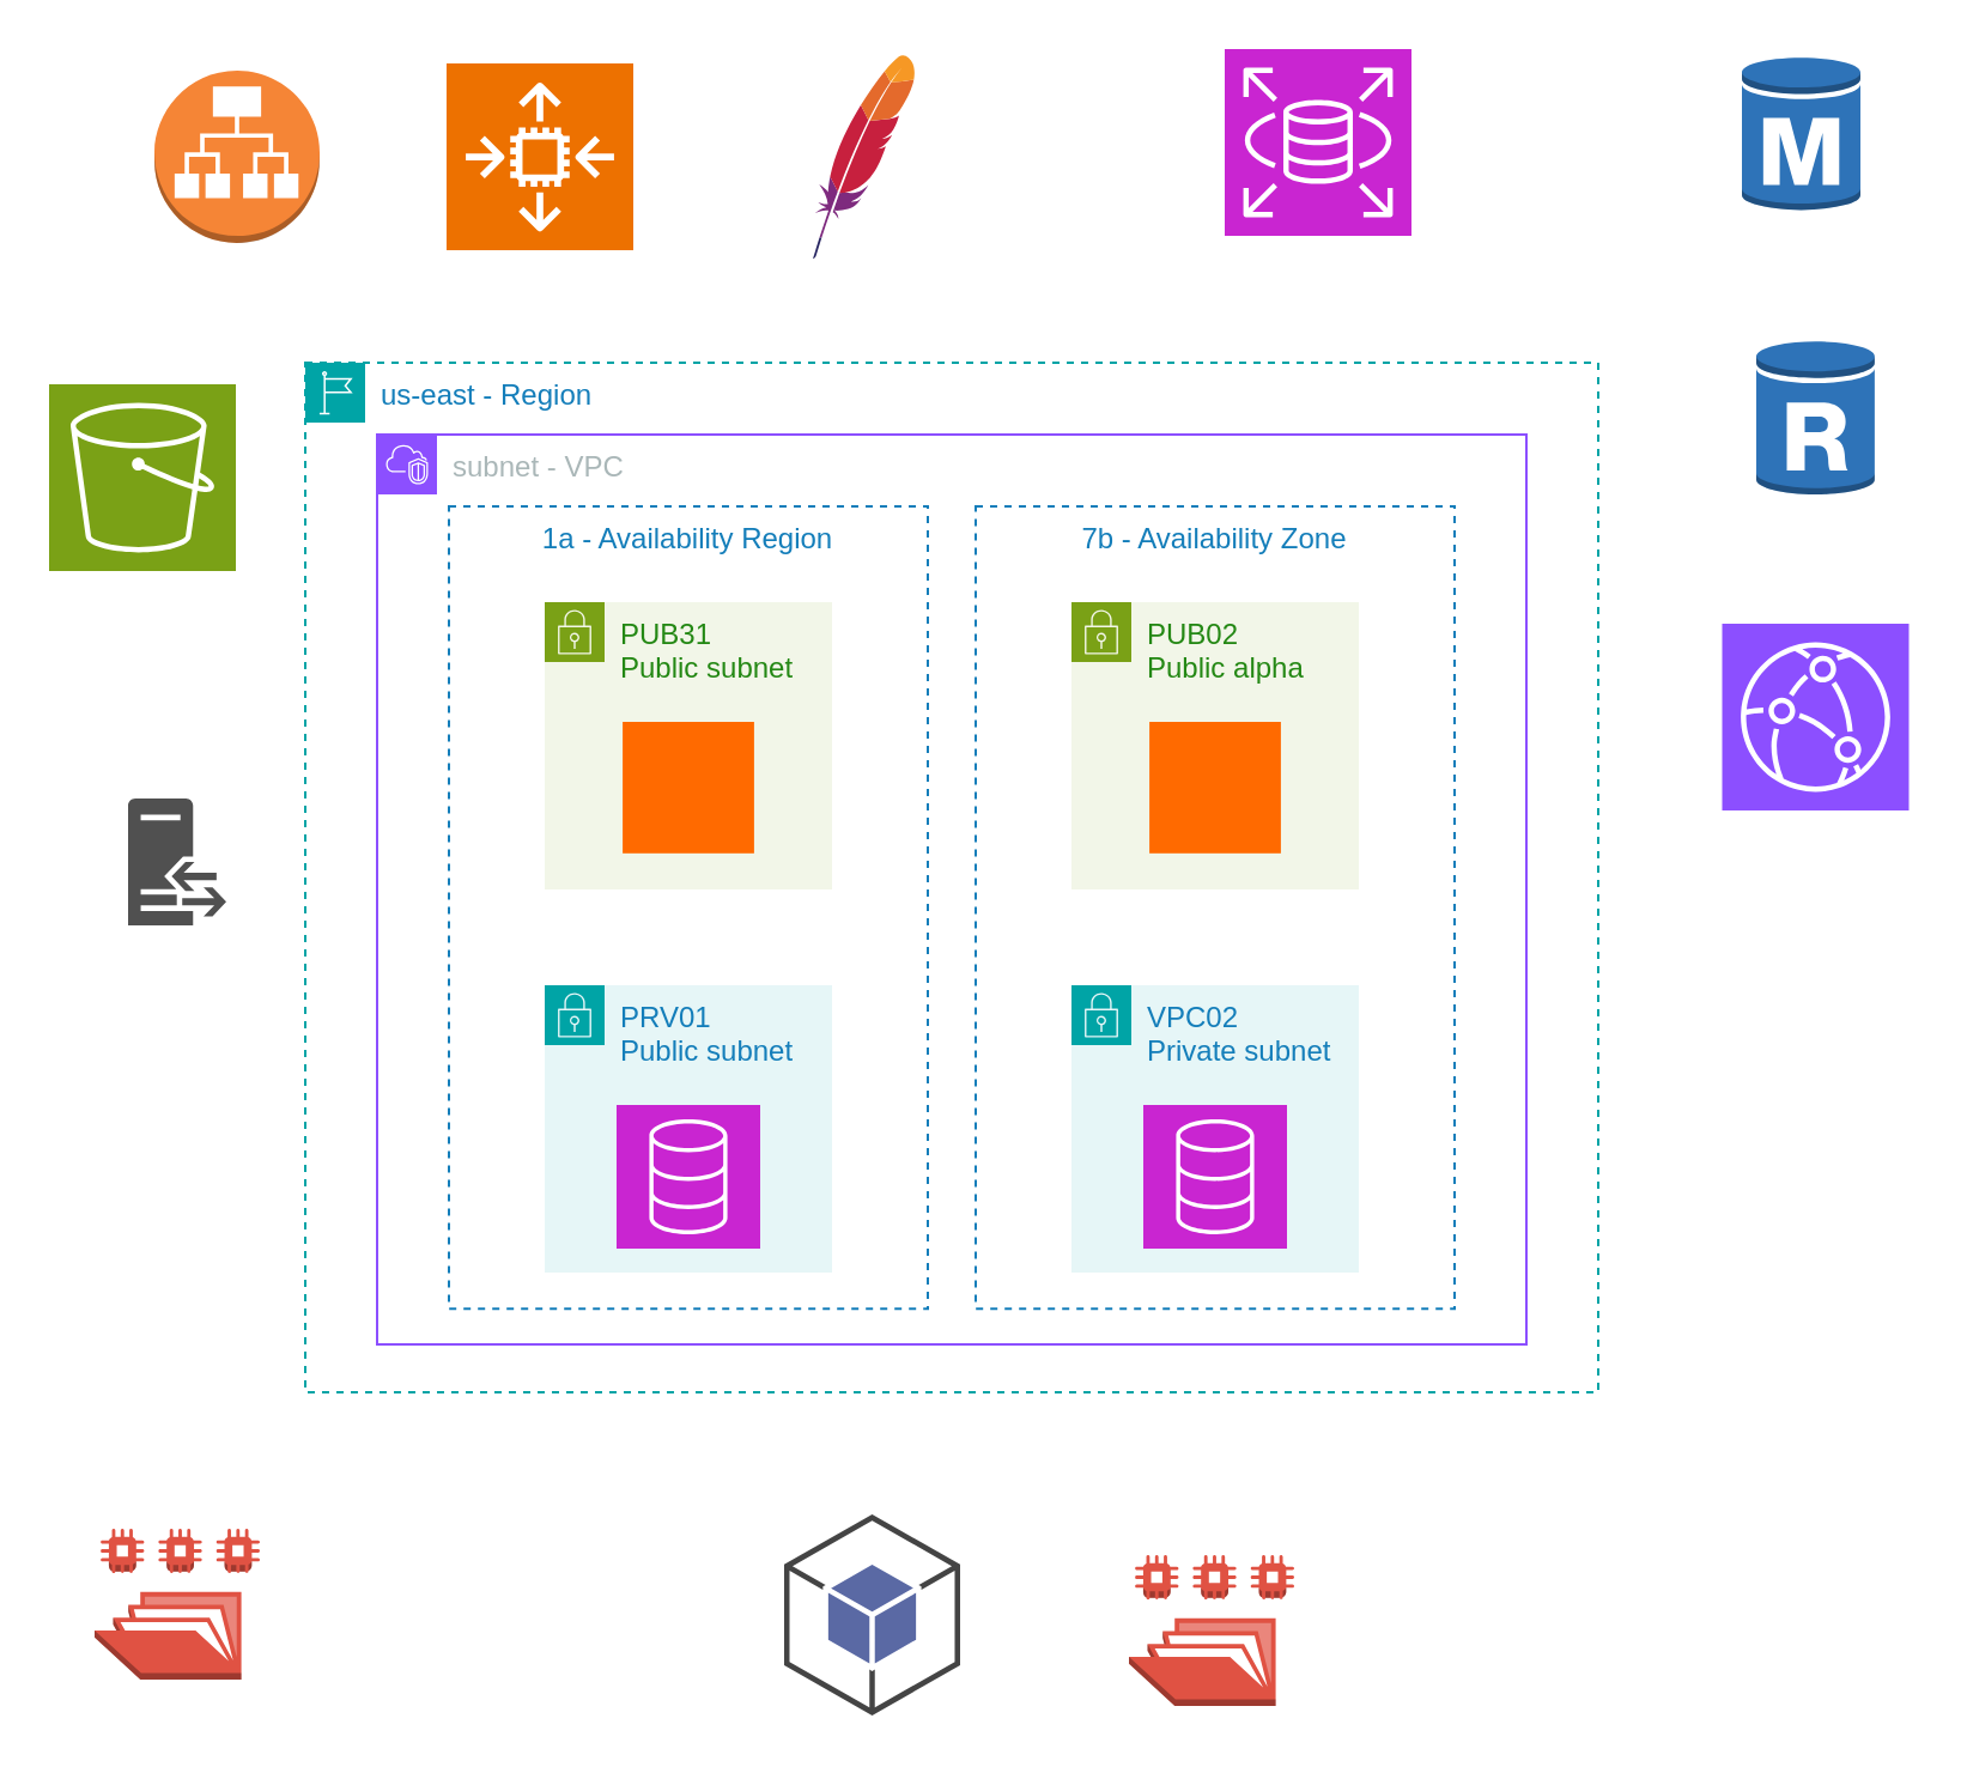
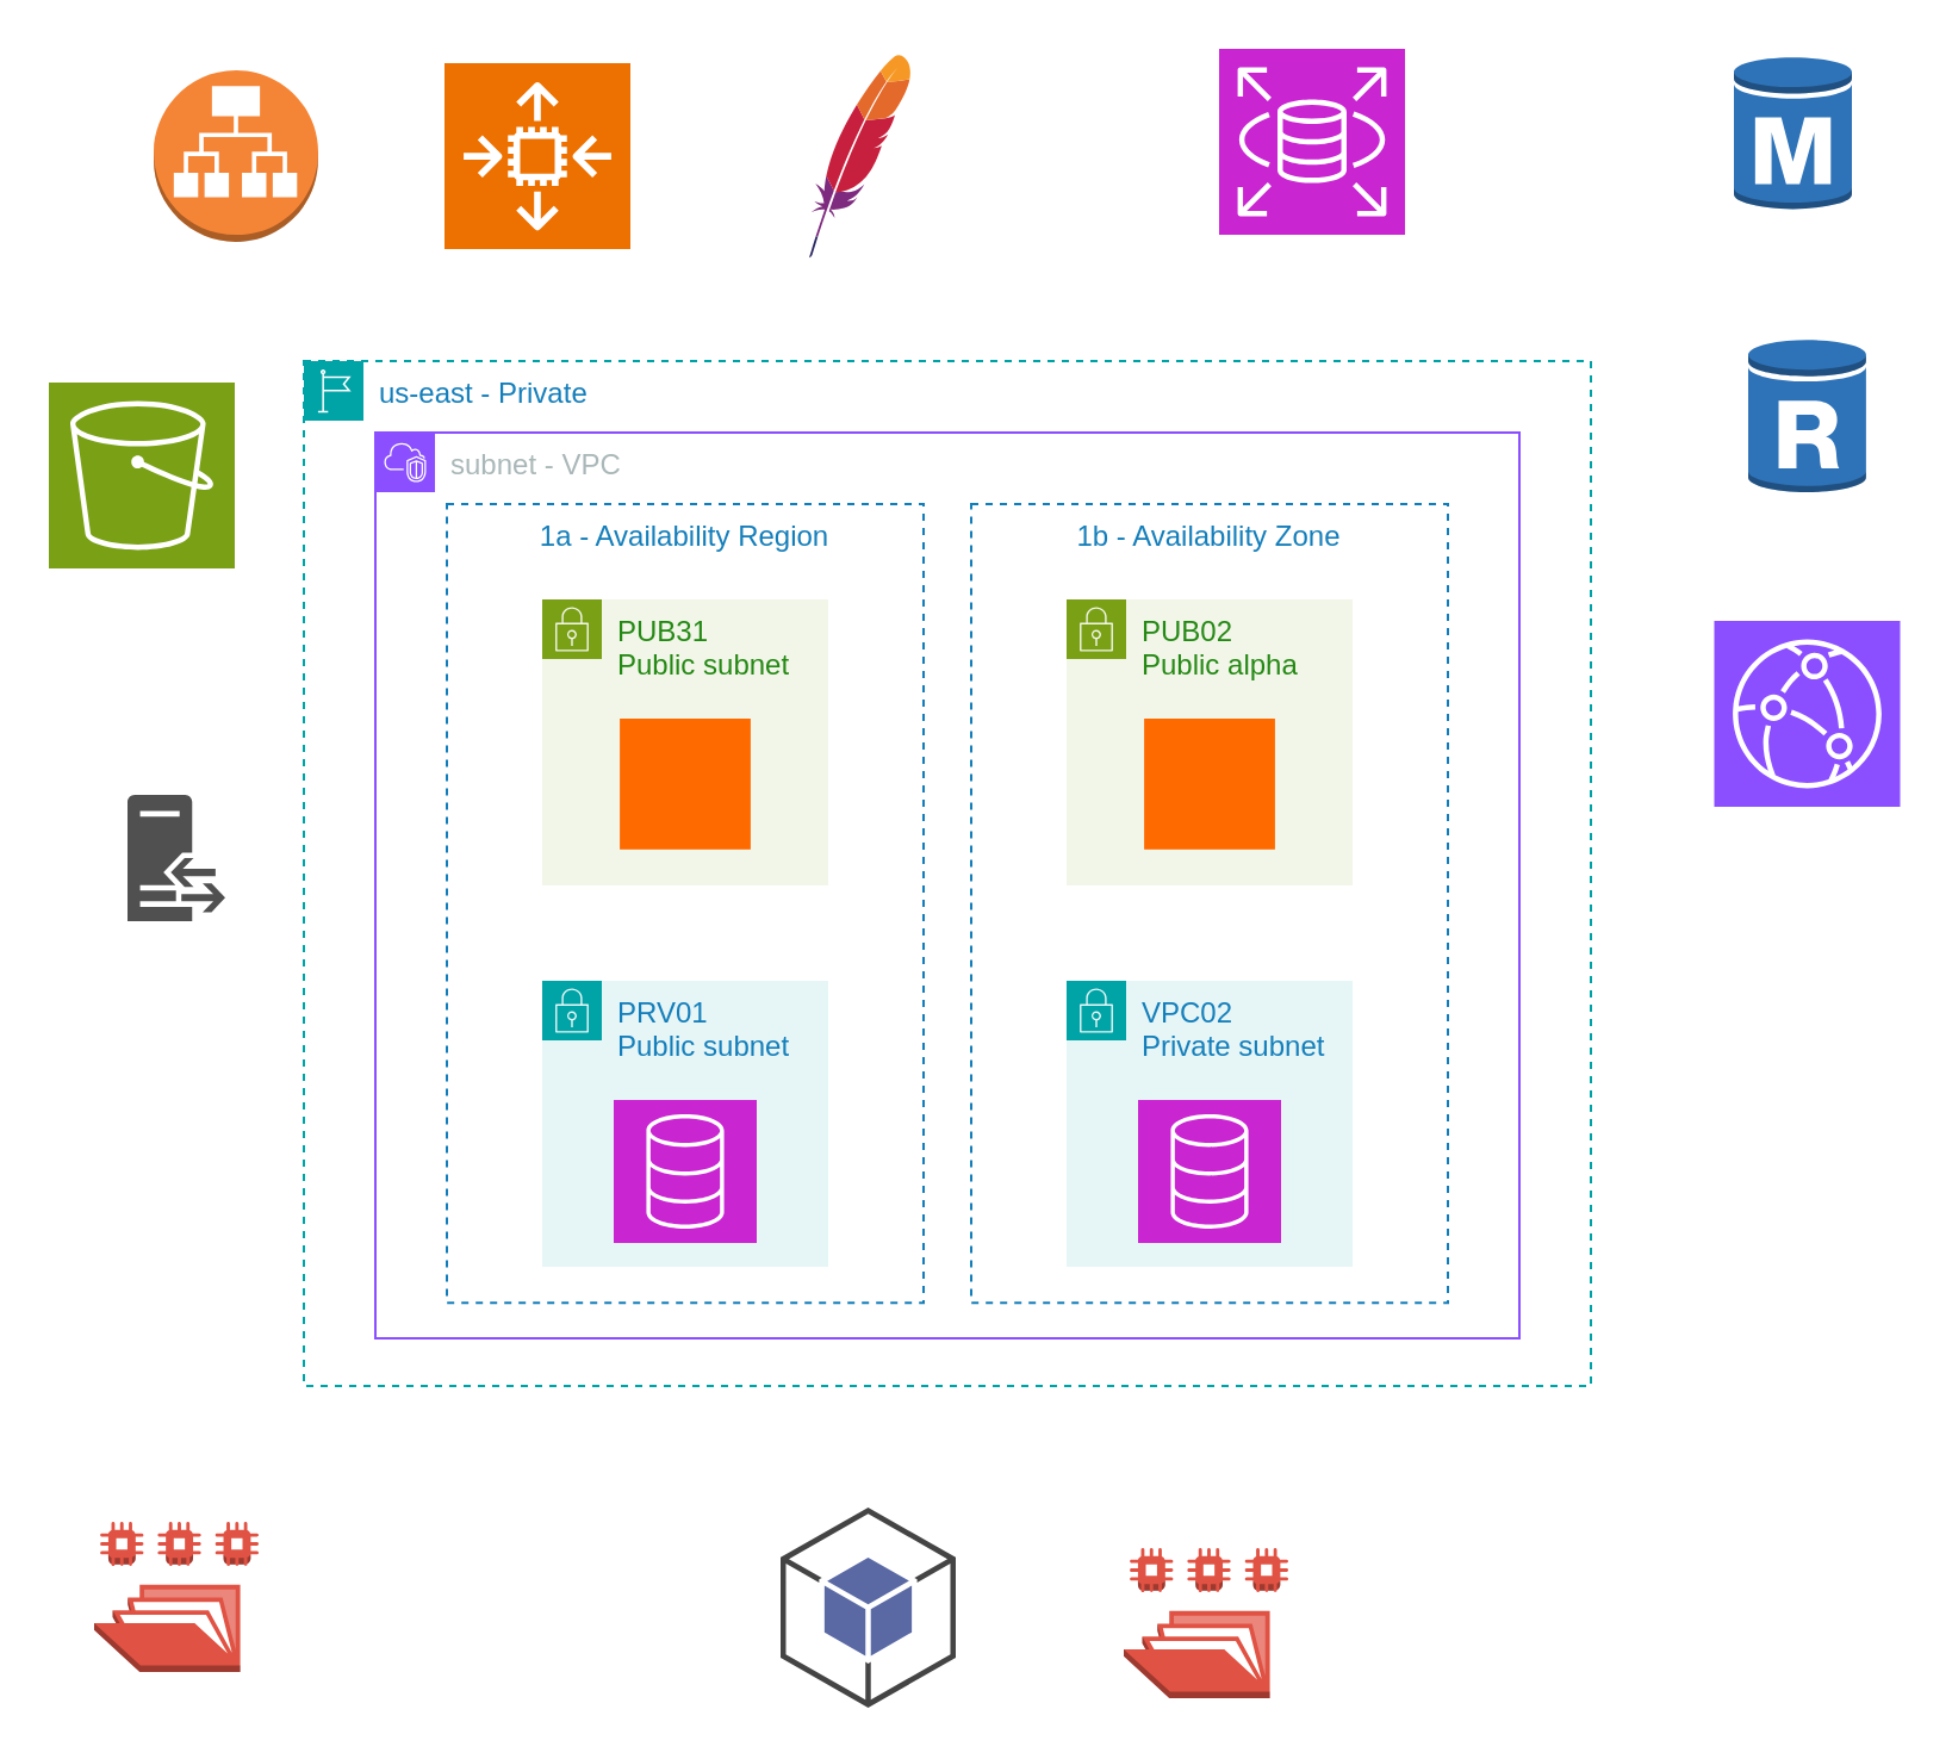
  <mxCell id="0" />
  <mxCell id="1" parent="0" />
  <mxCell id="2" value="" style="group" parent="1" vertex="1" connectable="0"><mxGeometry x="127" y="151" width="540" height="430" as="geometry" /></mxCell>
- <mxCell id="3" value="us-east - Region" style="points=[[0,0],[0.25,0],[0.5,0],[0.75,0],[1,0],[1,0.25],[1,0.5],[1,0.75],[1,1],[0.75,1],[0.5,1],[0.25,1],[0,1],[0,0.75],[0,0.5],[0,0.25]];outlineConnect=0;gradientColor=none;html=1;whiteSpace=wrap;fontSize=12;fontStyle=0;container=1;pointerEvents=0;collapsible=0;recursiveResize=0;shape=mxgraph.aws4.group;grIcon=mxgraph.aws4.group_region;strokeColor=#00A4A6;fillColor=none;verticalAlign=top;align=left;spacingLeft=30;fontColor=#147EBA;dashed=1;" parent="2" vertex="1"><mxGeometry width="540" height="430" as="geometry" /></mxCell>
+ <mxCell id="3" value="us-east - Private" style="points=[[0,0],[0.25,0],[0.5,0],[0.75,0],[1,0],[1,0.25],[1,0.5],[1,0.75],[1,1],[0.75,1],[0.5,1],[0.25,1],[0,1],[0,0.75],[0,0.5],[0,0.25]];outlineConnect=0;gradientColor=none;html=1;whiteSpace=wrap;fontSize=12;fontStyle=0;container=1;pointerEvents=0;collapsible=0;recursiveResize=0;shape=mxgraph.aws4.group;grIcon=mxgraph.aws4.group_region;strokeColor=#00A4A6;fillColor=none;verticalAlign=top;align=left;spacingLeft=30;fontColor=#147EBA;dashed=1;" parent="2" vertex="1"><mxGeometry width="540" height="430" as="geometry" /></mxCell>
  <mxCell id="4" value="subnet - VPC" style="points=[[0,0],[0.25,0],[0.5,0],[0.75,0],[1,0],[1,0.25],[1,0.5],[1,0.75],[1,1],[0.75,1],[0.5,1],[0.25,1],[0,1],[0,0.75],[0,0.5],[0,0.25]];outlineConnect=0;gradientColor=none;html=1;whiteSpace=wrap;fontSize=12;fontStyle=0;container=1;pointerEvents=0;collapsible=0;recursiveResize=0;shape=mxgraph.aws4.group;grIcon=mxgraph.aws4.group_vpc2;strokeColor=#8C4FFF;fillColor=none;verticalAlign=top;align=left;spacingLeft=30;fontColor=#AAB7B8;dashed=0;" parent="2" vertex="1"><mxGeometry x="30" y="30" width="480" height="380" as="geometry" /></mxCell>
  <mxCell id="5" value="" style="group" parent="4" vertex="1" connectable="0"><mxGeometry x="30" y="30" width="200" height="335.1" as="geometry" /></mxCell>
  <mxCell id="6" value="PUB31&lt;div&gt;Public subnet&lt;/div&gt;" style="points=[[0,0],[0.25,0],[0.5,0],[0.75,0],[1,0],[1,0.25],[1,0.5],[1,0.75],[1,1],[0.75,1],[0.5,1],[0.25,1],[0,1],[0,0.75],[0,0.5],[0,0.25]];outlineConnect=0;gradientColor=none;html=1;whiteSpace=wrap;fontSize=12;fontStyle=0;container=1;pointerEvents=0;collapsible=0;recursiveResize=0;shape=mxgraph.aws4.group;grIcon=mxgraph.aws4.group_security_group;grStroke=0;strokeColor=#7AA116;fillColor=#F2F6E8;verticalAlign=top;align=left;spacingLeft=30;fontColor=#248814;dashed=0;" parent="5" vertex="1"><mxGeometry x="40" y="40" width="120" height="120" as="geometry" /></mxCell>
  <mxCell id="7" value="" style="points=[];aspect=fixed;html=1;align=center;shadow=0;dashed=0;fillColor=#FF6A00;strokeColor=none;shape=mxgraph.alibaba_cloud.webplus_web_app_service;" parent="6" vertex="1"><mxGeometry x="32.55" y="50" width="54.9" height="54.9" as="geometry" /></mxCell>
  <mxCell id="8" value="PRV01&lt;div&gt;Public subnet&lt;/div&gt;" style="points=[[0,0],[0.25,0],[0.5,0],[0.75,0],[1,0],[1,0.25],[1,0.5],[1,0.75],[1,1],[0.75,1],[0.5,1],[0.25,1],[0,1],[0,0.75],[0,0.5],[0,0.25]];outlineConnect=0;gradientColor=none;html=1;whiteSpace=wrap;fontSize=12;fontStyle=0;container=1;pointerEvents=0;collapsible=0;recursiveResize=0;shape=mxgraph.aws4.group;grIcon=mxgraph.aws4.group_security_group;grStroke=0;strokeColor=#00A4A6;fillColor=#E6F6F7;verticalAlign=top;align=left;spacingLeft=30;fontColor=#147EBA;dashed=0;" parent="5" vertex="1"><mxGeometry x="40" y="200" width="120" height="120" as="geometry" /></mxCell>
  <mxCell id="9" value="" style="sketch=0;points=[[0,0,0],[0.25,0,0],[0.5,0,0],[0.75,0,0],[1,0,0],[0,1,0],[0.25,1,0],[0.5,1,0],[0.75,1,0],[1,1,0],[0,0.25,0],[0,0.5,0],[0,0.75,0],[1,0.25,0],[1,0.5,0],[1,0.75,0]];outlineConnect=0;fontColor=#232F3E;fillColor=#C925D1;strokeColor=#ffffff;dashed=0;verticalLabelPosition=bottom;verticalAlign=top;align=center;html=1;fontSize=12;fontStyle=0;aspect=fixed;shape=mxgraph.aws4.resourceIcon;resIcon=mxgraph.aws4.database;" parent="8" vertex="1"><mxGeometry x="30" y="50" width="60" height="60" as="geometry" /></mxCell>
  <mxCell id="10" value="1a - Availability Region" style="fillColor=none;strokeColor=#147EBA;dashed=1;verticalAlign=top;fontStyle=0;fontColor=#147EBA;whiteSpace=wrap;html=1;" parent="5" vertex="1"><mxGeometry width="200" height="335.1" as="geometry" /></mxCell>
  <mxCell id="11" value="" style="group" parent="4" vertex="1" connectable="0"><mxGeometry x="250" y="30" width="200" height="335.1" as="geometry" /></mxCell>
- <mxCell id="12" value="7b - Availability Zone" style="fillColor=none;strokeColor=#147EBA;dashed=1;verticalAlign=top;fontStyle=0;fontColor=#147EBA;whiteSpace=wrap;html=1;movable=1;resizable=1;rotatable=1;deletable=1;editable=1;locked=0;connectable=1;" parent="11" vertex="1"><mxGeometry width="200" height="335.1" as="geometry" /></mxCell>
+ <mxCell id="12" value="1b - Availability Zone" style="fillColor=none;strokeColor=#147EBA;dashed=1;verticalAlign=top;fontStyle=0;fontColor=#147EBA;whiteSpace=wrap;html=1;movable=1;resizable=1;rotatable=1;deletable=1;editable=1;locked=0;connectable=1;" parent="11" vertex="1"><mxGeometry width="200" height="335.1" as="geometry" /></mxCell>
  <mxCell id="13" value="PUB02&lt;div&gt;Public alpha&lt;/div&gt;" style="points=[[0,0],[0.25,0],[0.5,0],[0.75,0],[1,0],[1,0.25],[1,0.5],[1,0.75],[1,1],[0.75,1],[0.5,1],[0.25,1],[0,1],[0,0.75],[0,0.5],[0,0.25]];outlineConnect=0;gradientColor=none;html=1;whiteSpace=wrap;fontSize=12;fontStyle=0;container=1;pointerEvents=0;collapsible=0;recursiveResize=0;shape=mxgraph.aws4.group;grIcon=mxgraph.aws4.group_security_group;grStroke=0;strokeColor=#7AA116;fillColor=#F2F6E8;verticalAlign=top;align=left;spacingLeft=30;fontColor=#248814;dashed=0;" parent="11" vertex="1"><mxGeometry x="40" y="40" width="120" height="120" as="geometry" /></mxCell>
  <mxCell id="14" value="" style="points=[];aspect=fixed;html=1;align=center;shadow=0;dashed=0;fillColor=#FF6A00;strokeColor=none;shape=mxgraph.alibaba_cloud.webplus_web_app_service;" parent="13" vertex="1"><mxGeometry x="32.55" y="50" width="54.9" height="54.9" as="geometry" /></mxCell>
  <mxCell id="15" value="VPC02&lt;div&gt;Private subnet&lt;/div&gt;" style="points=[[0,0],[0.25,0],[0.5,0],[0.75,0],[1,0],[1,0.25],[1,0.5],[1,0.75],[1,1],[0.75,1],[0.5,1],[0.25,1],[0,1],[0,0.75],[0,0.5],[0,0.25]];outlineConnect=0;gradientColor=none;html=1;whiteSpace=wrap;fontSize=12;fontStyle=0;container=1;pointerEvents=0;collapsible=0;recursiveResize=0;shape=mxgraph.aws4.group;grIcon=mxgraph.aws4.group_security_group;grStroke=0;strokeColor=#00A4A6;fillColor=#E6F6F7;verticalAlign=top;align=left;spacingLeft=30;fontColor=#147EBA;dashed=0;" parent="11" vertex="1"><mxGeometry x="40" y="200" width="120" height="120" as="geometry" /></mxCell>
  <mxCell id="16" value="" style="sketch=0;points=[[0,0,0],[0.25,0,0],[0.5,0,0],[0.75,0,0],[1,0,0],[0,1,0],[0.25,1,0],[0.5,1,0],[0.75,1,0],[1,1,0],[0,0.25,0],[0,0.5,0],[0,0.75,0],[1,0.25,0],[1,0.5,0],[1,0.75,0]];outlineConnect=0;fontColor=#232F3E;fillColor=#C925D1;strokeColor=#ffffff;dashed=0;verticalLabelPosition=bottom;verticalAlign=top;align=center;html=1;fontSize=12;fontStyle=0;aspect=fixed;shape=mxgraph.aws4.resourceIcon;resIcon=mxgraph.aws4.database;" parent="15" vertex="1"><mxGeometry x="30" y="50" width="60" height="60" as="geometry" /></mxCell>
  <mxCell id="17" value="" style="outlineConnect=0;dashed=0;verticalLabelPosition=bottom;verticalAlign=top;align=center;html=1;shape=mxgraph.aws3.application_load_balancer;fillColor=#F58536;gradientColor=none;" parent="1" vertex="1"><mxGeometry x="64" y="29" width="69" height="72" as="geometry" /></mxCell>
  <mxCell id="18" value="" style="sketch=0;points=[[0,0,0],[0.25,0,0],[0.5,0,0],[0.75,0,0],[1,0,0],[0,1,0],[0.25,1,0],[0.5,1,0],[0.75,1,0],[1,1,0],[0,0.25,0],[0,0.5,0],[0,0.75,0],[1,0.25,0],[1,0.5,0],[1,0.75,0]];outlineConnect=0;fontColor=#232F3E;fillColor=#ED7100;strokeColor=#ffffff;dashed=0;verticalLabelPosition=bottom;verticalAlign=top;align=center;html=1;fontSize=12;fontStyle=0;aspect=fixed;shape=mxgraph.aws4.resourceIcon;resIcon=mxgraph.aws4.auto_scaling2;" parent="1" vertex="1"><mxGeometry x="186" y="26" width="78" height="78" as="geometry" /></mxCell>
  <mxCell id="19" value="" style="dashed=0;outlineConnect=0;html=1;align=center;labelPosition=center;verticalLabelPosition=bottom;verticalAlign=top;shape=mxgraph.weblogos.apache" parent="1" vertex="1"><mxGeometry x="339" y="22.4" width="42.6" height="85.2" as="geometry" /></mxCell>
  <mxCell id="20" value="" style="sketch=0;points=[[0,0,0],[0.25,0,0],[0.5,0,0],[0.75,0,0],[1,0,0],[0,1,0],[0.25,1,0],[0.5,1,0],[0.75,1,0],[1,1,0],[0,0.25,0],[0,0.5,0],[0,0.75,0],[1,0.25,0],[1,0.5,0],[1,0.75,0]];outlineConnect=0;fontColor=#232F3E;fillColor=#C925D1;strokeColor=#ffffff;dashed=0;verticalLabelPosition=bottom;verticalAlign=top;align=center;html=1;fontSize=12;fontStyle=0;aspect=fixed;shape=mxgraph.aws4.resourceIcon;resIcon=mxgraph.aws4.rds;" parent="1" vertex="1"><mxGeometry x="511" y="20" width="78" height="78" as="geometry" /></mxCell>
  <mxCell id="21" value="" style="outlineConnect=0;dashed=0;verticalLabelPosition=bottom;verticalAlign=top;align=center;html=1;shape=mxgraph.aws3.rds_db_instance;fillColor=#2E73B8;gradientColor=none;" parent="1" vertex="1"><mxGeometry x="727" y="22.4" width="49.5" height="66" as="geometry" /></mxCell>
  <mxCell id="22" value="" style="outlineConnect=0;dashed=0;verticalLabelPosition=bottom;verticalAlign=top;align=center;html=1;shape=mxgraph.aws3.rds_db_instance_read_replica;fillColor=#2E73B8;gradientColor=none;" parent="1" vertex="1"><mxGeometry x="733" y="141" width="49.5" height="66" as="geometry" /></mxCell>
  <mxCell id="23" value="" style="sketch=0;points=[[0,0,0],[0.25,0,0],[0.5,0,0],[0.75,0,0],[1,0,0],[0,1,0],[0.25,1,0],[0.5,1,0],[0.75,1,0],[1,1,0],[0,0.25,0],[0,0.5,0],[0,0.75,0],[1,0.25,0],[1,0.5,0],[1,0.75,0]];outlineConnect=0;fontColor=#232F3E;fillColor=#8C4FFF;strokeColor=#ffffff;dashed=0;verticalLabelPosition=bottom;verticalAlign=top;align=center;html=1;fontSize=12;fontStyle=0;aspect=fixed;shape=mxgraph.aws4.resourceIcon;resIcon=mxgraph.aws4.cloudfront;" parent="1" vertex="1"><mxGeometry x="718.75" y="260" width="78" height="78" as="geometry" /></mxCell>
  <mxCell id="24" value="" style="sketch=0;points=[[0,0,0],[0.25,0,0],[0.5,0,0],[0.75,0,0],[1,0,0],[0,1,0],[0.25,1,0],[0.5,1,0],[0.75,1,0],[1,1,0],[0,0.25,0],[0,0.5,0],[0,0.75,0],[1,0.25,0],[1,0.5,0],[1,0.75,0]];outlineConnect=0;fontColor=#232F3E;fillColor=#7AA116;strokeColor=#ffffff;dashed=0;verticalLabelPosition=bottom;verticalAlign=top;align=center;html=1;fontSize=12;fontStyle=0;aspect=fixed;shape=mxgraph.aws4.resourceIcon;resIcon=mxgraph.aws4.s3;" parent="1" vertex="1"><mxGeometry x="20" y="160" width="78" height="78" as="geometry" /></mxCell>
  <mxCell id="25" value="" style="outlineConnect=0;dashed=0;verticalLabelPosition=bottom;verticalAlign=top;align=center;html=1;shape=mxgraph.aws3.efs_share;fillColor=#E05243;gradientColor=none;" parent="1" vertex="1"><mxGeometry x="471" y="649" width="69" height="63" as="geometry" /></mxCell>
  <mxCell id="26" value="" style="outlineConnect=0;dashed=0;verticalLabelPosition=bottom;verticalAlign=top;align=center;html=1;shape=mxgraph.aws3.efs_share;fillColor=#E05243;gradientColor=none;" parent="1" vertex="1"><mxGeometry x="39" y="638" width="69" height="63" as="geometry" /></mxCell>
  <mxCell id="27" value="" style="outlineConnect=0;dashed=0;verticalLabelPosition=bottom;verticalAlign=top;align=center;html=1;shape=mxgraph.aws3.android;fillColor=#5A69A4;gradientColor=none;" parent="1" vertex="1"><mxGeometry x="327" y="632" width="73.5" height="84" as="geometry" /></mxCell>
  <mxCell id="28" value="" style="sketch=0;pointerEvents=1;shadow=0;dashed=0;html=1;strokeColor=none;fillColor=#505050;labelPosition=center;verticalLabelPosition=bottom;verticalAlign=top;outlineConnect=0;align=center;shape=mxgraph.office.servers.reverse_proxy;" parent="1" vertex="1"><mxGeometry x="53" y="333" width="41" height="53" as="geometry" /></mxCell>
